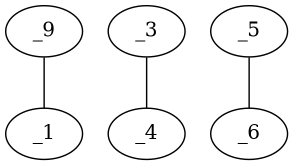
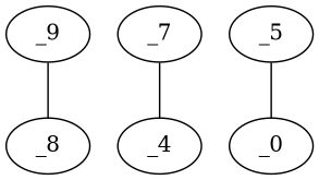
  graph {
    n1 [label=_9 x=0.632255 y=3.36238]
-   _1 [x=0.693096 y=0.898956]
-   _3 [x=2.13003 y=2.98438]
+   _1 [x=0.693096 y=0.898956 label=_8]
+   _3 [x=2.13003 y=2.98438 label=_7]
    _4 [x=0.489564 y=2.1396]
    _5 [x=2.3 y=1.76]
-   _6 [x=1.95537 y=1.76322]
+   _6 [x=1.95537 y=1.76322 label=_0]
    n1 -- _1
    _3 -- _4
    _5 -- _6
  }
